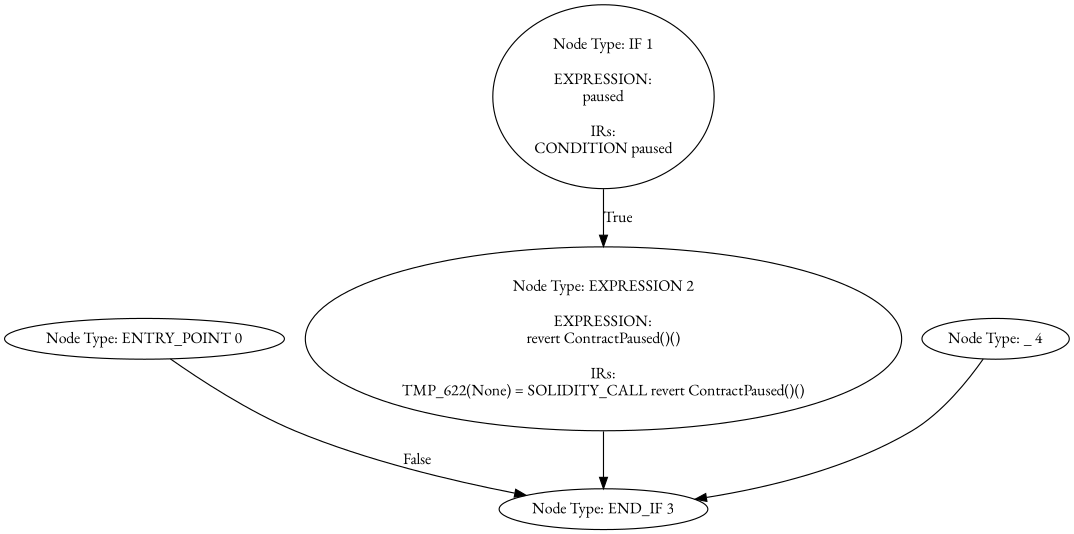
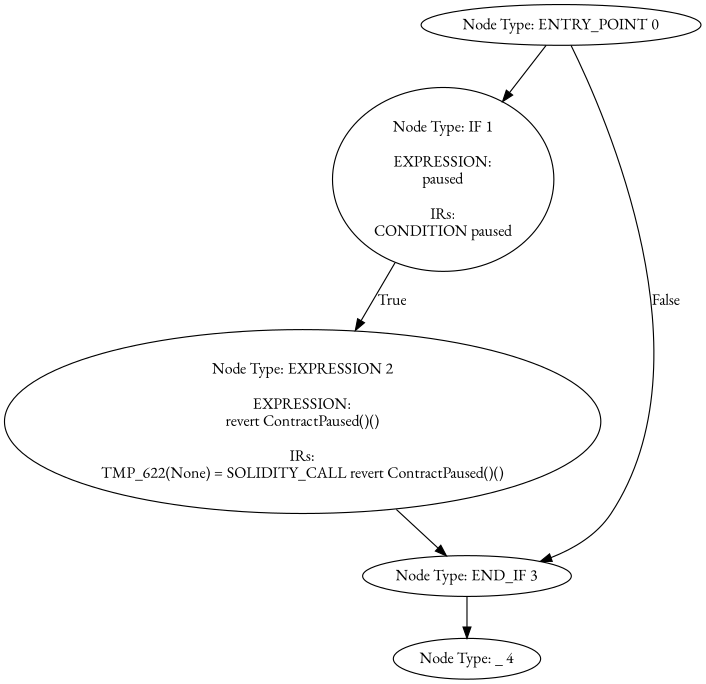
  digraph {
    fontname="EB Garamond"
    node [fontname="EB Garamond"]
    edge [fontname="EB Garamond"]
    n1 [label="Node Type: ENTRY_POINT 0\n"]
    n2 [label="Node Type: IF 1\n\nEXPRESSION:\npaused\n\nIRs:\nCONDITION paused"]
    n3 [label="Node Type: END_IF 3\n"]
    n4 [label="Node Type: EXPRESSION 2\n\nEXPRESSION:\nrevert ContractPaused()()\n\nIRs:\nTMP_622(None) = SOLIDITY_CALL revert ContractPaused()()"]
    n5 [label="Node Type: _ 4\n"]
+   n1 -> n2
    n1 -> n3 [label=False]
    n2 -> n4 [label=True]
-   n5 -> n3
+   n3 -> n5
    n4 -> n3
  }
